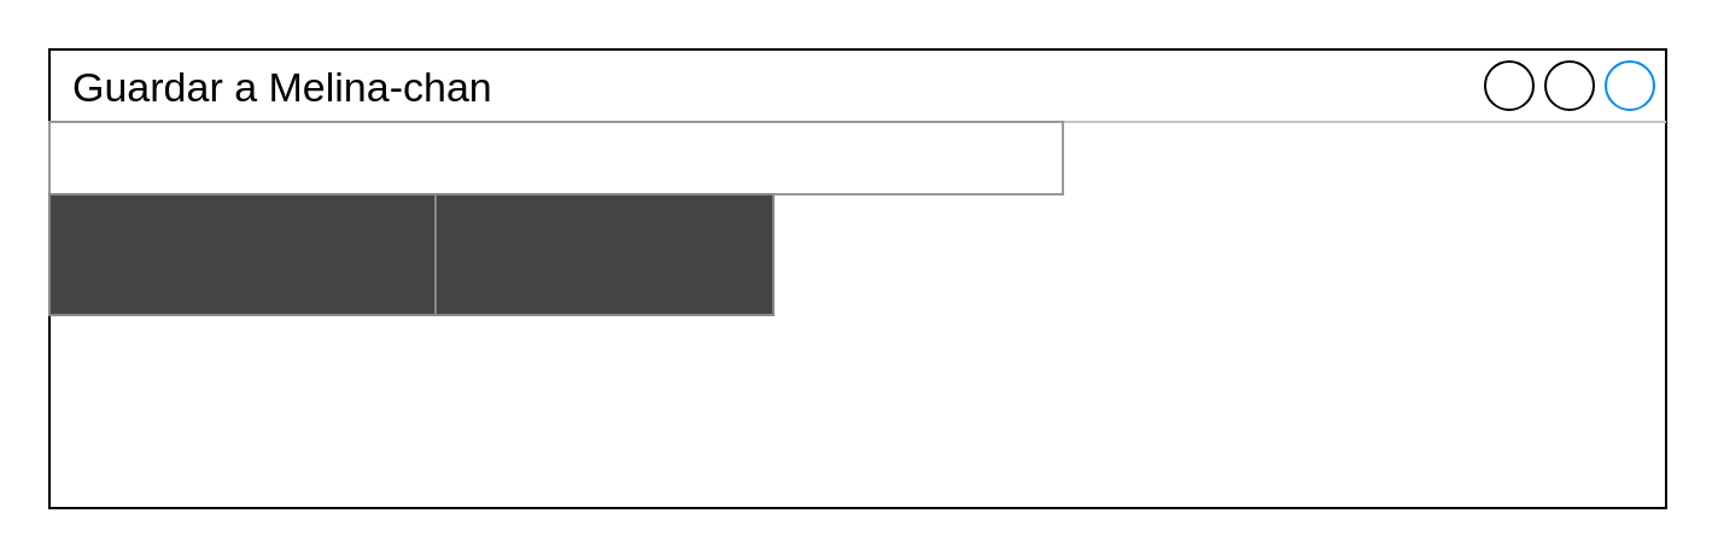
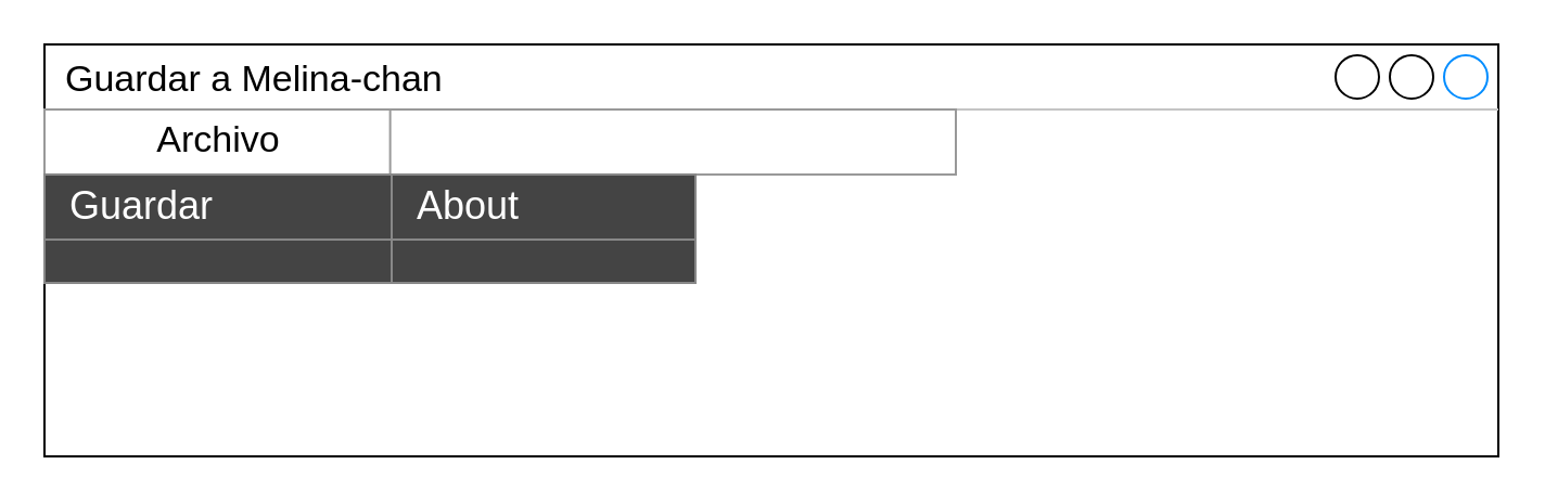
  <mxCell id="0" />
  <mxCell id="1" parent="0" />
  <mxCell id="2" value="Guardar a Melina-chan" style="strokeWidth=1;shadow=0;dashed=0;align=center;html=1;shape=mxgraph.mockup.containers.window;align=left;verticalAlign=top;spacingLeft=8;strokeColor2=#008cff;strokeColor3=#c4c4c4;fontColor=#000000;mainText=;fontSize=17;labelBackgroundColor=none;" vertex="1" parent="1"><mxGeometry x="20" y="20" width="670" height="190" as="geometry" /></mxCell>
  <mxCell id="3" value="" style="strokeWidth=1;shadow=0;dashed=0;align=center;html=1;shape=mxgraph.mockup.forms.rrect;rSize=0;strokeColor=#999999;fontColor=#000000;" vertex="1" parent="1"><mxGeometry x="20" y="50" width="420" height="30" as="geometry" /></mxCell>
+ <mxCell id="4" value="Archivo" style="strokeColor=inherit;fillColor=inherit;gradientColor=inherit;strokeWidth=1;shadow=0;dashed=0;align=center;html=1;shape=mxgraph.mockup.forms.rrect;rSize=0;fontSize=17;fontColor=#000000;" vertex="1" parent="3"><mxGeometry width="159.31" height="30" as="geometry" /></mxCell>
  <mxCell id="5" value="" style="strokeWidth=1;html=1;shadow=0;dashed=0;shape=mxgraph.android.rrect;rSize=0;strokeColor=#888888;fillColor=#444444;fontSize=25;" vertex="1" parent="1"><mxGeometry x="20" y="80" width="160" height="50" as="geometry" /></mxCell>
+ <mxCell id="6" value="Guardar" style="strokeColor=inherit;fillColor=inherit;gradientColor=inherit;strokeWidth=1;html=1;shadow=0;dashed=0;shape=mxgraph.android.rrect;rSize=0;align=left;spacingLeft=10;fontSize=18;fontColor=#ffffff;" vertex="1" parent="5"><mxGeometry width="160" height="30" as="geometry" /></mxCell>
  <mxCell id="7" value="" style="strokeWidth=1;html=1;shadow=0;dashed=0;shape=mxgraph.android.rrect;rSize=0;strokeColor=#888888;fillColor=#444444;fontSize=25;" vertex="1" parent="1"><mxGeometry x="180" y="80" width="140" height="50" as="geometry" /></mxCell>
+ <mxCell id="8" value="About" style="strokeColor=inherit;fillColor=inherit;gradientColor=inherit;strokeWidth=1;html=1;shadow=0;dashed=0;shape=mxgraph.android.rrect;rSize=0;align=left;spacingLeft=10;fontSize=18;fontColor=#ffffff;" vertex="1" parent="7"><mxGeometry width="140" height="30" as="geometry" /></mxCell>
